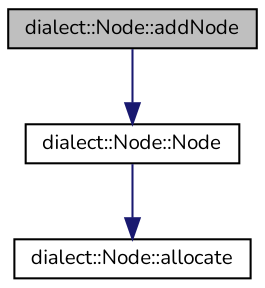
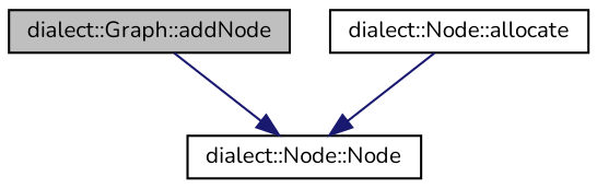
  digraph {
    fontname=Nunito
    rankdir=TB
    node [color=black fillcolor=white fontname=Nunito fontsize=10 shape=record style=filled]
    edge [color=midnightblue fontname=Nunito fontsize=10 labelfontname=Helvetica labelfontsize=10 style=solid]
-   n1 [fillcolor=grey75 fontcolor=black height=0.2 label="dialect::Node::addNode" width=0.4]
+   n1 [fillcolor=grey75 fontcolor=black height=0.2 label="dialect::Graph::addNode" width=0.4]
    n2 [height=0.2 label="dialect::Node::Node" width=0.4]
    n3 [height=0.2 label="dialect::Node::allocate" width=0.4]
    n1 -> n2
-   n2 -> n3
+   n3 -> n2
  }
